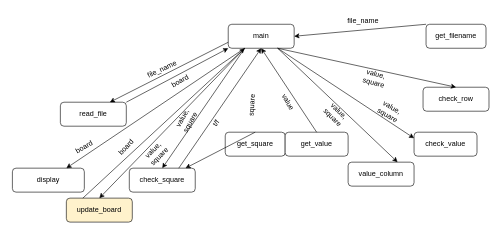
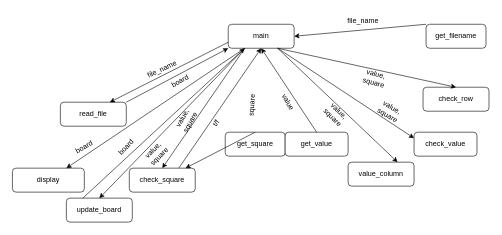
  <mxCell id="0" />
  <mxCell id="1" parent="0" />
  <mxCell id="2" value="main" style="rounded=1;whiteSpace=wrap;html=1;" vertex="1" parent="1"><mxGeometry x="380" y="40" width="110" height="40" as="geometry" /></mxCell>
  <mxCell id="3" value="check_row" style="rounded=1;whiteSpace=wrap;html=1;" vertex="1" parent="1"><mxGeometry x="705" y="145" width="110" height="40" as="geometry" /></mxCell>
  <mxCell id="4" value="value_column" style="rounded=1;whiteSpace=wrap;html=1;" vertex="1" parent="1"><mxGeometry x="580" y="270" width="110" height="40" as="geometry" /></mxCell>
  <mxCell id="5" value="check_square" style="rounded=1;whiteSpace=wrap;html=1;" vertex="1" parent="1"><mxGeometry x="215" y="280" width="110" height="40" as="geometry" /></mxCell>
  <mxCell id="6" value="read_file" style="rounded=1;whiteSpace=wrap;html=1;" vertex="1" parent="1"><mxGeometry x="100" y="170" width="110" height="40" as="geometry" /></mxCell>
  <mxCell id="7" value="get_filename" style="rounded=1;whiteSpace=wrap;html=1;" vertex="1" parent="1"><mxGeometry x="710" y="40" width="100" height="40" as="geometry" /></mxCell>
  <mxCell id="8" value="display" style="rounded=1;whiteSpace=wrap;html=1;" vertex="1" parent="1"><mxGeometry x="20" y="280" width="120" height="40" as="geometry" /></mxCell>
  <mxCell id="9" value="get_square" style="rounded=1;whiteSpace=wrap;html=1;" vertex="1" parent="1"><mxGeometry x="375" y="220" width="100" height="40" as="geometry" /></mxCell>
  <mxCell id="10" value="get_value" style="rounded=1;whiteSpace=wrap;html=1;" vertex="1" parent="1"><mxGeometry x="475" y="220" width="105" height="40" as="geometry" /></mxCell>
  <mxCell id="11" value="check_value" style="rounded=1;whiteSpace=wrap;html=1;" vertex="1" parent="1"><mxGeometry x="690" y="220" width="105" height="40" as="geometry" /></mxCell>
  <mxCell id="12" value="" style="endArrow=classic;html=1;rounded=0;exitX=1;exitY=0;exitDx=0;exitDy=0;entryX=0;entryY=1;entryDx=0;entryDy=0;" edge="1" parent="1" source="6" target="2"><mxGeometry width="50" height="50" relative="1" as="geometry"><mxPoint x="400" y="220" as="sourcePoint" /><mxPoint x="450" y="170" as="targetPoint" /></mxGeometry></mxCell>
  <mxCell id="13" value="" style="endArrow=classic;html=1;rounded=0;exitX=0;exitY=0;exitDx=0;exitDy=0;entryX=1;entryY=0.5;entryDx=0;entryDy=0;" edge="1" parent="1" source="7" target="2"><mxGeometry width="50" height="50" relative="1" as="geometry"><mxPoint x="400" y="220" as="sourcePoint" /><mxPoint x="450" y="170" as="targetPoint" /></mxGeometry></mxCell>
  <mxCell id="14" value="file_name" style="text;html=1;strokeColor=none;fillColor=none;align=center;verticalAlign=middle;whiteSpace=wrap;rounded=0;rotation=0;" vertex="1" parent="1"><mxGeometry x="575" y="20" width="60" height="30" as="geometry" /></mxCell>
  <mxCell id="15" value="" style="endArrow=classic;html=1;rounded=0;exitX=0;exitY=0.75;exitDx=0;exitDy=0;entryX=0.75;entryY=0;entryDx=0;entryDy=0;" edge="1" parent="1" source="2" target="6"><mxGeometry width="50" height="50" relative="1" as="geometry"><mxPoint x="320" y="80" as="sourcePoint" /><mxPoint x="370" y="30" as="targetPoint" /></mxGeometry></mxCell>
  <mxCell id="16" value="file_name" style="text;html=1;strokeColor=none;fillColor=none;align=center;verticalAlign=middle;whiteSpace=wrap;rounded=0;rotation=-25;" vertex="1" parent="1"><mxGeometry x="240" y="100" width="60" height="30" as="geometry" /></mxCell>
  <mxCell id="17" value="board" style="text;html=1;strokeColor=none;fillColor=none;align=center;verticalAlign=middle;whiteSpace=wrap;rounded=0;rotation=-30;" vertex="1" parent="1"><mxGeometry x="270" y="120" width="60" height="30" as="geometry" /></mxCell>
  <mxCell id="18" value="" style="endArrow=classic;html=1;rounded=0;exitX=0.25;exitY=1;exitDx=0;exitDy=0;entryX=0.75;entryY=0;entryDx=0;entryDy=0;" edge="1" parent="1" source="2" target="8"><mxGeometry width="50" height="50" relative="1" as="geometry"><mxPoint x="340" y="200" as="sourcePoint" /><mxPoint x="390" y="150" as="targetPoint" /></mxGeometry></mxCell>
  <mxCell id="19" value="board" style="text;html=1;strokeColor=none;fillColor=none;align=center;verticalAlign=middle;whiteSpace=wrap;rounded=0;rotation=-30;" vertex="1" parent="1"><mxGeometry x="110" y="230" width="60" height="30" as="geometry" /></mxCell>
  <mxCell id="20" value="" style="endArrow=classic;html=1;rounded=0;exitX=0.5;exitY=0;exitDx=0;exitDy=0;" edge="1" parent="1" source="9" target="5"><mxGeometry width="50" height="50" relative="1" as="geometry"><mxPoint x="400" y="230" as="sourcePoint" /><mxPoint x="450" y="180" as="targetPoint" /></mxGeometry></mxCell>
  <mxCell id="21" value="square" style="text;html=1;strokeColor=none;fillColor=none;align=center;verticalAlign=middle;whiteSpace=wrap;rounded=0;rotation=-86;" vertex="1" parent="1"><mxGeometry x="390" y="160" width="60" height="30" as="geometry" /></mxCell>
  <mxCell id="22" value="" style="endArrow=classic;html=1;rounded=0;exitX=0.25;exitY=1;exitDx=0;exitDy=0;entryX=0.5;entryY=0;entryDx=0;entryDy=0;" edge="1" parent="1" source="2" target="5"><mxGeometry width="50" height="50" relative="1" as="geometry"><mxPoint x="400" y="230" as="sourcePoint" /><mxPoint x="450" y="180" as="targetPoint" /></mxGeometry></mxCell>
  <mxCell id="23" value="value, square" style="text;html=1;strokeColor=none;fillColor=none;align=center;verticalAlign=middle;whiteSpace=wrap;rounded=0;rotation=-61;" vertex="1" parent="1"><mxGeometry x="280" y="185" width="60" height="30" as="geometry" /></mxCell>
  <mxCell id="24" value="" style="endArrow=classic;html=1;rounded=0;exitX=0.75;exitY=0;exitDx=0;exitDy=0;entryX=0.5;entryY=1;entryDx=0;entryDy=0;" edge="1" parent="1" source="5" target="2"><mxGeometry width="50" height="50" relative="1" as="geometry"><mxPoint x="400" y="230" as="sourcePoint" /><mxPoint x="450" y="180" as="targetPoint" /></mxGeometry></mxCell>
  <mxCell id="25" value="t/f" style="text;html=1;strokeColor=none;fillColor=none;align=center;verticalAlign=middle;whiteSpace=wrap;rounded=0;rotation=-56;" vertex="1" parent="1"><mxGeometry x="330" y="190" width="60" height="30" as="geometry" /></mxCell>
  <mxCell id="26" value="" style="endArrow=classic;html=1;rounded=0;exitX=0.5;exitY=0;exitDx=0;exitDy=0;entryX=0.5;entryY=1;entryDx=0;entryDy=0;" edge="1" parent="1" source="10" target="2"><mxGeometry width="50" height="50" relative="1" as="geometry"><mxPoint x="400" y="230" as="sourcePoint" /><mxPoint x="450" y="180" as="targetPoint" /></mxGeometry></mxCell>
  <mxCell id="27" value="value" style="text;html=1;strokeColor=none;fillColor=none;align=center;verticalAlign=middle;whiteSpace=wrap;rounded=0;rotation=60;" vertex="1" parent="1"><mxGeometry x="450" y="155" width="60" height="30" as="geometry" /></mxCell>
  <mxCell id="28" value="" style="endArrow=classic;html=1;rounded=0;exitX=0.75;exitY=1;exitDx=0;exitDy=0;entryX=0.5;entryY=0;entryDx=0;entryDy=0;" edge="1" parent="1" source="2" target="3"><mxGeometry width="50" height="50" relative="1" as="geometry"><mxPoint x="400" y="230" as="sourcePoint" /><mxPoint x="450" y="180" as="targetPoint" /></mxGeometry></mxCell>
  <mxCell id="29" value="value, square" style="text;html=1;strokeColor=none;fillColor=none;align=center;verticalAlign=middle;whiteSpace=wrap;rounded=0;rotation=15;" vertex="1" parent="1"><mxGeometry x="590" y="110" width="70" height="40" as="geometry" /></mxCell>
  <mxCell id="30" value="" style="endArrow=classic;html=1;rounded=0;exitX=0.75;exitY=1;exitDx=0;exitDy=0;entryX=0.75;entryY=0;entryDx=0;entryDy=0;" edge="1" parent="1" source="2" target="4"><mxGeometry width="50" height="50" relative="1" as="geometry"><mxPoint x="480" y="330" as="sourcePoint" /><mxPoint x="530" y="280" as="targetPoint" /></mxGeometry></mxCell>
  <mxCell id="31" value="value, square" style="text;html=1;strokeColor=none;fillColor=none;align=center;verticalAlign=middle;whiteSpace=wrap;rounded=0;rotation=45;" vertex="1" parent="1"><mxGeometry x="530" y="175" width="60" height="30" as="geometry" /></mxCell>
  <mxCell id="32" value="" style="endArrow=classic;html=1;rounded=0;exitX=0.75;exitY=1;exitDx=0;exitDy=0;entryX=0;entryY=0.25;entryDx=0;entryDy=0;" edge="1" parent="1" source="2" target="11"><mxGeometry width="50" height="50" relative="1" as="geometry"><mxPoint x="530" y="330" as="sourcePoint" /><mxPoint x="580" y="280" as="targetPoint" /></mxGeometry></mxCell>
  <mxCell id="33" value="value, square" style="text;html=1;strokeColor=none;fillColor=none;align=center;verticalAlign=middle;whiteSpace=wrap;rounded=0;rotation=30;" vertex="1" parent="1"><mxGeometry x="620" y="170" width="60" height="30" as="geometry" /></mxCell>
- <mxCell id="34" value="update_board" style="rounded=1;whiteSpace=wrap;html=1;fillColor=#fff2cc;" vertex="1" parent="1"><mxGeometry x="110" y="330" width="110" height="40" as="geometry" /></mxCell>
+ <mxCell id="34" value="update_board" style="rounded=1;whiteSpace=wrap;html=1;" vertex="1" parent="1"><mxGeometry x="110" y="330" width="110" height="40" as="geometry" /></mxCell>
  <mxCell id="35" value="" style="endArrow=classic;html=1;rounded=0;exitX=0.25;exitY=1;exitDx=0;exitDy=0;entryX=0.5;entryY=0;entryDx=0;entryDy=0;" edge="1" parent="1" source="2" target="34"><mxGeometry width="50" height="50" relative="1" as="geometry"><mxPoint x="400" y="200" as="sourcePoint" /><mxPoint x="450" y="150" as="targetPoint" /></mxGeometry></mxCell>
  <mxCell id="36" value="value, square" style="text;html=1;strokeColor=none;fillColor=none;align=center;verticalAlign=middle;whiteSpace=wrap;rounded=0;rotation=-45;" vertex="1" parent="1"><mxGeometry x="230" y="240" width="60" height="30" as="geometry" /></mxCell>
  <mxCell id="37" value="" style="endArrow=classic;html=1;rounded=0;exitX=0.25;exitY=0;exitDx=0;exitDy=0;entryX=0.25;entryY=1;entryDx=0;entryDy=0;" edge="1" parent="1" source="34" target="2"><mxGeometry width="50" height="50" relative="1" as="geometry"><mxPoint x="400" y="190" as="sourcePoint" /><mxPoint x="450" y="140" as="targetPoint" /></mxGeometry></mxCell>
  <mxCell id="38" value="board" style="text;html=1;strokeColor=none;fillColor=none;align=center;verticalAlign=middle;whiteSpace=wrap;rounded=0;rotation=-47;" vertex="1" parent="1"><mxGeometry x="180" y="230" width="60" height="30" as="geometry" /></mxCell>
